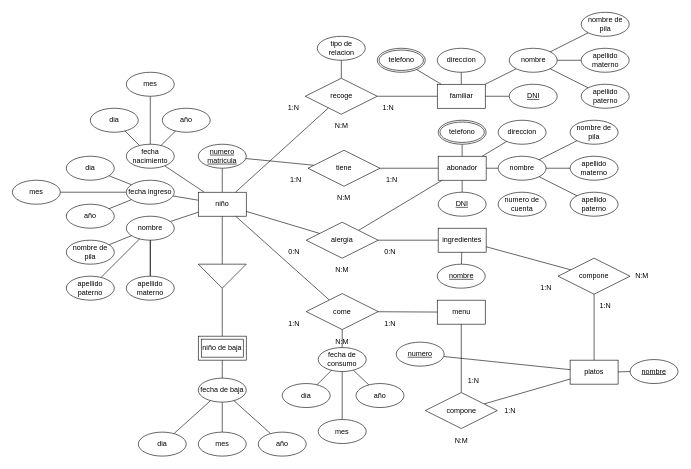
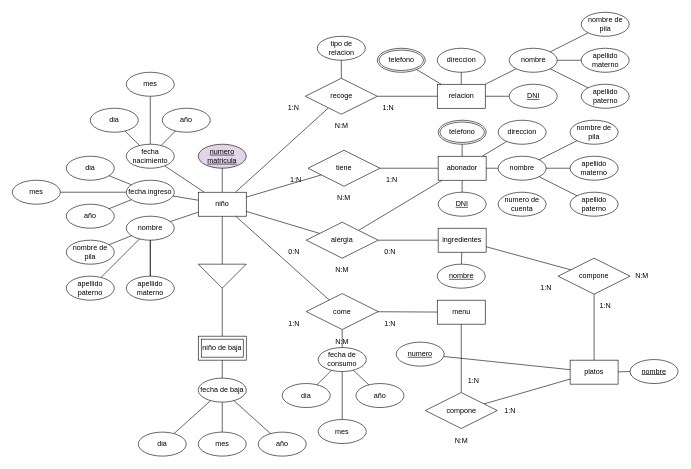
  <mxCell id="0" />
  <mxCell id="1" parent="0" />
  <mxCell id="2" style="rounded=0;orthogonalLoop=1;jettySize=auto;html=1;endArrow=none;endFill=0;" parent="1" source="7" target="8" edge="1"><mxGeometry relative="1" as="geometry" /></mxCell>
  <mxCell id="3" style="edgeStyle=none;rounded=0;orthogonalLoop=1;jettySize=auto;html=1;endArrow=none;endFill=0;" parent="1" source="7" target="12" edge="1"><mxGeometry relative="1" as="geometry" /></mxCell>
  <mxCell id="4" style="edgeStyle=none;rounded=0;orthogonalLoop=1;jettySize=auto;html=1;endArrow=none;endFill=0;" parent="1" source="7" target="16" edge="1"><mxGeometry relative="1" as="geometry" /></mxCell>
  <mxCell id="5" style="edgeStyle=none;rounded=0;orthogonalLoop=1;jettySize=auto;html=1;endArrow=none;endFill=0;" parent="1" source="7" target="18" edge="1"><mxGeometry relative="1" as="geometry" /></mxCell>
  <mxCell id="6" style="edgeStyle=none;rounded=0;orthogonalLoop=1;jettySize=auto;html=1;endArrow=none;endFill=0;" parent="1" source="7" target="45" edge="1"><mxGeometry relative="1" as="geometry" /></mxCell>
  <mxCell id="7" value="niño" style="whiteSpace=wrap;html=1;align=center;" parent="1" vertex="1"><mxGeometry x="330" y="320" width="80" height="40" as="geometry" /></mxCell>
  <mxCell id="8" value="nombre" style="ellipse;whiteSpace=wrap;html=1;align=center;" parent="1" vertex="1"><mxGeometry x="210" y="360" width="80" height="40" as="geometry" /></mxCell>
  <mxCell id="9" style="rounded=0;orthogonalLoop=1;jettySize=auto;html=1;endArrow=none;endFill=0;" parent="1" source="12" target="39" edge="1"><mxGeometry relative="1" as="geometry" /></mxCell>
  <mxCell id="10" style="edgeStyle=none;rounded=0;orthogonalLoop=1;jettySize=auto;html=1;endArrow=none;endFill=0;" parent="1" source="12" target="17" edge="1"><mxGeometry relative="1" as="geometry" /></mxCell>
  <mxCell id="11" style="edgeStyle=none;rounded=0;orthogonalLoop=1;jettySize=auto;html=1;endArrow=none;endFill=0;" parent="1" source="12" target="40" edge="1"><mxGeometry relative="1" as="geometry" /></mxCell>
  <mxCell id="12" value="fecha nacimiento" style="ellipse;whiteSpace=wrap;html=1;align=center;" parent="1" vertex="1"><mxGeometry x="210" y="240" width="80" height="40" as="geometry" /></mxCell>
  <mxCell id="13" style="edgeStyle=none;rounded=0;orthogonalLoop=1;jettySize=auto;html=1;endArrow=none;endFill=0;" parent="1" source="16" target="42" edge="1"><mxGeometry relative="1" as="geometry" /></mxCell>
  <mxCell id="14" style="edgeStyle=none;rounded=0;orthogonalLoop=1;jettySize=auto;html=1;endArrow=none;endFill=0;" parent="1" source="16" target="41" edge="1"><mxGeometry relative="1" as="geometry" /></mxCell>
  <mxCell id="15" style="edgeStyle=none;rounded=0;orthogonalLoop=1;jettySize=auto;html=1;endArrow=none;endFill=0;" parent="1" source="16" target="43" edge="1"><mxGeometry relative="1" as="geometry" /></mxCell>
  <mxCell id="16" value="fecha ingreso" style="ellipse;whiteSpace=wrap;html=1;align=center;" parent="1" vertex="1"><mxGeometry x="210" y="300" width="80" height="40" as="geometry" /></mxCell>
  <mxCell id="17" value="mes" style="ellipse;whiteSpace=wrap;html=1;align=center;" parent="1" vertex="1"><mxGeometry x="210" y="120" width="80" height="40" as="geometry" /></mxCell>
- <mxCell id="18" value="numero matricula" style="ellipse;whiteSpace=wrap;html=1;align=center;fontStyle=4;" parent="1" vertex="1"><mxGeometry x="330" y="240" width="80" height="40" as="geometry" /></mxCell>
+ <mxCell id="18" value="numero matricula" style="ellipse;whiteSpace=wrap;html=1;align=center;fontStyle=4;fillColor=#e1d5e7;" parent="1" vertex="1"><mxGeometry x="330" y="240" width="80" height="40" as="geometry" /></mxCell>
  <mxCell id="19" style="edgeStyle=none;rounded=0;orthogonalLoop=1;jettySize=auto;html=1;endArrow=none;endFill=0;" parent="1" source="68" target="49" edge="1"><mxGeometry relative="1" as="geometry"><mxPoint x="370" y="600" as="sourcePoint" /></mxGeometry></mxCell>
  <mxCell id="20" style="rounded=0;orthogonalLoop=1;jettySize=auto;html=1;endArrow=none;endFill=0;" parent="1" source="25" target="26" edge="1"><mxGeometry relative="1" as="geometry" /></mxCell>
  <mxCell id="21" style="edgeStyle=none;rounded=0;orthogonalLoop=1;jettySize=auto;html=1;endArrow=none;endFill=0;" parent="1" source="25" target="27" edge="1"><mxGeometry relative="1" as="geometry" /></mxCell>
  <mxCell id="22" style="edgeStyle=none;rounded=0;orthogonalLoop=1;jettySize=auto;html=1;endArrow=none;endFill=0;" parent="1" source="25" target="125" edge="1"><mxGeometry relative="1" as="geometry" /></mxCell>
  <mxCell id="23" style="edgeStyle=none;rounded=0;orthogonalLoop=1;jettySize=auto;html=1;endArrow=none;endFill=0;" parent="1" source="25" target="75" edge="1"><mxGeometry relative="1" as="geometry" /></mxCell>
  <mxCell id="24" style="edgeStyle=none;rounded=0;orthogonalLoop=1;jettySize=auto;html=1;endArrow=none;endFill=0;" parent="1" source="25" target="29" edge="1"><mxGeometry relative="1" as="geometry" /></mxCell>
  <mxCell id="25" value="abonador" style="whiteSpace=wrap;html=1;align=center;" parent="1" vertex="1"><mxGeometry x="730" y="260" width="80" height="40" as="geometry" /></mxCell>
  <mxCell id="26" value="nombre" style="ellipse;whiteSpace=wrap;html=1;align=center;" parent="1" vertex="1"><mxGeometry x="830" y="260" width="80" height="40" as="geometry" /></mxCell>
  <mxCell id="27" value="direccion" style="ellipse;whiteSpace=wrap;html=1;align=center;" parent="1" vertex="1"><mxGeometry x="830" width="80" height="40" as="geometry" y="200" /></mxCell>
  <mxCell id="28" value="numero de cuenta" style="ellipse;whiteSpace=wrap;html=1;align=center;" parent="1" vertex="1"><mxGeometry x="830" y="320" width="80" height="40" as="geometry" /></mxCell>
  <mxCell id="29" value="DNI" style="ellipse;whiteSpace=wrap;html=1;align=center;fontStyle=4;" parent="1" vertex="1"><mxGeometry x="730" y="320" width="80" height="40" as="geometry" /></mxCell>
  <mxCell id="30" value="tipo de relacion" style="ellipse;whiteSpace=wrap;html=1;align=center;" parent="1" vertex="1"><mxGeometry x="528.5" y="60" width="80" height="40" as="geometry" /></mxCell>
  <mxCell id="31" value="menu" style="whiteSpace=wrap;html=1;align=center;" parent="1" vertex="1"><mxGeometry x="728.5" y="500" width="80" height="40" as="geometry" /></mxCell>
  <mxCell id="32" style="rounded=0;orthogonalLoop=1;jettySize=auto;html=1;endArrow=none;endFill=0;" parent="1" source="35" target="36" edge="1"><mxGeometry relative="1" as="geometry" /></mxCell>
  <mxCell id="33" style="edgeStyle=none;rounded=0;orthogonalLoop=1;jettySize=auto;html=1;endArrow=none;endFill=0;" parent="1" source="35" target="37" edge="1"><mxGeometry relative="1" as="geometry" /></mxCell>
  <mxCell id="34" style="edgeStyle=none;rounded=0;orthogonalLoop=1;jettySize=auto;html=1;endArrow=none;endFill=0;" parent="1" source="35" target="38" edge="1"><mxGeometry relative="1" as="geometry" /></mxCell>
- <mxCell id="35" value="familiar" style="whiteSpace=wrap;html=1;align=center;" parent="1" vertex="1"><mxGeometry x="728.5" y="140" width="80" height="40" as="geometry" /></mxCell>
+ <mxCell id="35" value="relacion" style="whiteSpace=wrap;html=1;align=center;" parent="1" vertex="1"><mxGeometry x="728.5" y="140" width="80" height="40" as="geometry" /></mxCell>
  <mxCell id="36" value="nombre" style="ellipse;whiteSpace=wrap;html=1;align=center;" parent="1" vertex="1"><mxGeometry x="848.5" y="80" width="80" height="40" as="geometry" /></mxCell>
  <mxCell id="37" value="direccion" style="ellipse;whiteSpace=wrap;html=1;align=center;" parent="1" vertex="1"><mxGeometry x="728.5" y="80" width="80" height="40" as="geometry" /></mxCell>
  <mxCell id="38" value="DNI" style="ellipse;whiteSpace=wrap;html=1;align=center;fontStyle=4;" parent="1" vertex="1"><mxGeometry x="848.5" y="140" width="80" height="40" as="geometry" /></mxCell>
  <mxCell id="39" value="dia" style="ellipse;whiteSpace=wrap;html=1;align=center;" parent="1" vertex="1"><mxGeometry x="150" y="180" width="80" height="40" as="geometry" /></mxCell>
  <mxCell id="40" value="año" style="ellipse;whiteSpace=wrap;html=1;align=center;" parent="1" vertex="1"><mxGeometry x="270" y="180" width="80" height="40" as="geometry" /></mxCell>
  <mxCell id="41" value="mes" style="ellipse;whiteSpace=wrap;html=1;align=center;" parent="1" vertex="1"><mxGeometry x="20" y="300" width="80" height="40" as="geometry" /></mxCell>
  <mxCell id="42" value="dia" style="ellipse;whiteSpace=wrap;html=1;align=center;" parent="1" vertex="1"><mxGeometry x="110" y="260" width="80" height="40" as="geometry" /></mxCell>
  <mxCell id="43" value="año" style="ellipse;whiteSpace=wrap;html=1;align=center;" parent="1" vertex="1"><mxGeometry x="110" y="340" width="80" height="40" as="geometry" /></mxCell>
  <mxCell id="44" style="edgeStyle=none;rounded=0;orthogonalLoop=1;jettySize=auto;html=1;endArrow=none;endFill=0;" parent="1" source="45" target="68" edge="1"><mxGeometry relative="1" as="geometry" /></mxCell>
  <mxCell id="45" value="" style="triangle;whiteSpace=wrap;html=1;rotation=90;" parent="1" vertex="1"><mxGeometry x="350" y="420" width="40" height="80" as="geometry" /></mxCell>
  <mxCell id="46" style="edgeStyle=none;rounded=0;orthogonalLoop=1;jettySize=auto;html=1;endArrow=none;endFill=0;" parent="1" source="49" target="51" edge="1"><mxGeometry relative="1" as="geometry" /></mxCell>
  <mxCell id="47" style="edgeStyle=none;rounded=0;orthogonalLoop=1;jettySize=auto;html=1;endArrow=none;endFill=0;" parent="1" source="49" target="50" edge="1"><mxGeometry relative="1" as="geometry" /></mxCell>
  <mxCell id="48" style="edgeStyle=none;rounded=0;orthogonalLoop=1;jettySize=auto;html=1;endArrow=none;endFill=0;" parent="1" source="49" target="52" edge="1"><mxGeometry relative="1" as="geometry" /></mxCell>
  <mxCell id="49" value="fecha de baja" style="ellipse;whiteSpace=wrap;html=1;align=center;" parent="1" vertex="1"><mxGeometry x="330" y="630" width="80" height="40" as="geometry" /></mxCell>
  <mxCell id="50" value="mes" style="ellipse;whiteSpace=wrap;html=1;align=center;" parent="1" vertex="1"><mxGeometry x="330" y="720" width="80" height="40" as="geometry" /></mxCell>
  <mxCell id="51" value="dia" style="ellipse;whiteSpace=wrap;html=1;align=center;" parent="1" vertex="1"><mxGeometry x="230" y="720" width="80" height="40" as="geometry" /></mxCell>
  <mxCell id="52" value="año" style="ellipse;whiteSpace=wrap;html=1;align=center;" parent="1" vertex="1"><mxGeometry x="430" y="720" width="80" height="40" as="geometry" /></mxCell>
  <mxCell id="53" style="edgeStyle=none;rounded=0;orthogonalLoop=1;jettySize=auto;html=1;endArrow=none;endFill=0;startArrow=none;" parent="1" source="59" target="8" edge="1"><mxGeometry relative="1" as="geometry" /></mxCell>
  <mxCell id="54" value="nombre de pila" style="ellipse;whiteSpace=wrap;html=1;align=center;" parent="1" vertex="1"><mxGeometry x="110" y="400" width="80" height="40" as="geometry" /></mxCell>
  <mxCell id="55" style="edgeStyle=none;rounded=0;orthogonalLoop=1;jettySize=auto;html=1;endArrow=none;endFill=0;" parent="1" source="59" target="8" edge="1"><mxGeometry relative="1" as="geometry" /></mxCell>
  <mxCell id="56" style="edgeStyle=none;rounded=0;orthogonalLoop=1;jettySize=auto;html=1;endArrow=none;endFill=0;" parent="1" source="57" target="8" edge="1"><mxGeometry relative="1" as="geometry" /></mxCell>
  <mxCell id="57" value="apellido paterno" style="ellipse;whiteSpace=wrap;html=1;align=center;" parent="1" vertex="1"><mxGeometry x="110" y="460" width="80" height="40" as="geometry" /></mxCell>
  <mxCell id="58" value="" style="edgeStyle=none;rounded=0;orthogonalLoop=1;jettySize=auto;html=1;endArrow=none;endFill=0;" parent="1" source="54" target="8" edge="1"><mxGeometry relative="1" as="geometry"><mxPoint x="180.326" y="510.678" as="sourcePoint" /><mxPoint x="239.755" y="399.333" as="targetPoint" /></mxGeometry></mxCell>
  <mxCell id="59" value="apellido materno" style="ellipse;whiteSpace=wrap;html=1;align=center;" parent="1" vertex="1"><mxGeometry x="210" y="460" width="80" height="40" as="geometry" /></mxCell>
  <mxCell id="60" style="edgeStyle=none;rounded=0;orthogonalLoop=1;jettySize=auto;html=1;endArrow=none;endFill=0;" parent="1" target="36" edge="1"><mxGeometry relative="1" as="geometry"><mxPoint x="980.216" y="54.142" as="sourcePoint" /></mxGeometry></mxCell>
  <mxCell id="61" value="nombre de pila" style="ellipse;whiteSpace=wrap;html=1;align=center;" parent="1" vertex="1"><mxGeometry x="968.5" y="20" width="80" height="40" as="geometry" /></mxCell>
  <mxCell id="62" style="edgeStyle=none;rounded=0;orthogonalLoop=1;jettySize=auto;html=1;endArrow=none;endFill=0;" parent="1" source="63" target="36" edge="1"><mxGeometry relative="1" as="geometry" /></mxCell>
  <mxCell id="63" value="apellido paterno" style="ellipse;whiteSpace=wrap;html=1;align=center;" parent="1" vertex="1"><mxGeometry x="968.5" y="140" width="80" height="40" as="geometry" /></mxCell>
  <mxCell id="64" style="edgeStyle=none;rounded=0;orthogonalLoop=1;jettySize=auto;html=1;endArrow=none;endFill=0;" parent="1" source="65" target="36" edge="1"><mxGeometry relative="1" as="geometry" /></mxCell>
  <mxCell id="65" value="apellido materno" style="ellipse;whiteSpace=wrap;html=1;align=center;" parent="1" vertex="1"><mxGeometry x="968.5" y="80" width="80" height="40" as="geometry" /></mxCell>
  <mxCell id="66" style="edgeStyle=none;rounded=0;orthogonalLoop=1;jettySize=auto;html=1;endArrow=none;endFill=0;" parent="1" source="67" target="35" edge="1"><mxGeometry relative="1" as="geometry" /></mxCell>
  <mxCell id="67" value="telefono" style="ellipse;shape=doubleEllipse;margin=3;whiteSpace=wrap;html=1;align=center;" parent="1" vertex="1"><mxGeometry x="628.5" y="80" width="80" height="40" as="geometry" /></mxCell>
  <mxCell id="68" value="niño de baja" style="shape=ext;margin=3;double=1;whiteSpace=wrap;html=1;align=center;" parent="1" vertex="1"><mxGeometry x="330" y="560" width="80" height="40" as="geometry" /></mxCell>
  <mxCell id="69" style="edgeStyle=none;rounded=0;orthogonalLoop=1;jettySize=auto;html=1;endArrow=none;endFill=0;" parent="1" source="70" target="26" edge="1"><mxGeometry relative="1" as="geometry" /></mxCell>
  <mxCell id="70" value="nombre de pila" style="ellipse;whiteSpace=wrap;html=1;align=center;" parent="1" vertex="1"><mxGeometry x="950" width="80" height="40" as="geometry" y="200" /></mxCell>
  <mxCell id="71" style="edgeStyle=none;rounded=0;orthogonalLoop=1;jettySize=auto;html=1;endArrow=none;endFill=0;" parent="1" source="72" target="26" edge="1"><mxGeometry relative="1" as="geometry" /></mxCell>
  <mxCell id="72" value="apellido paterno" style="ellipse;whiteSpace=wrap;html=1;align=center;" parent="1" vertex="1"><mxGeometry x="950" y="320" width="80" height="40" as="geometry" /></mxCell>
  <mxCell id="73" style="edgeStyle=none;rounded=0;orthogonalLoop=1;jettySize=auto;html=1;endArrow=none;endFill=0;" parent="1" source="74" target="26" edge="1"><mxGeometry relative="1" as="geometry" /></mxCell>
  <mxCell id="74" value="apellido materno" style="ellipse;whiteSpace=wrap;html=1;align=center;" parent="1" vertex="1"><mxGeometry x="950" y="260" width="80" height="40" as="geometry" /></mxCell>
  <mxCell id="75" value="telefono" style="ellipse;shape=doubleEllipse;margin=3;whiteSpace=wrap;html=1;align=center;" parent="1" vertex="1"><mxGeometry x="730" width="80" height="40" as="geometry" y="200" /></mxCell>
  <mxCell id="76" value="platos" style="whiteSpace=wrap;html=1;align=center;" parent="1" vertex="1"><mxGeometry x="950" y="600" width="80" height="40" as="geometry" /></mxCell>
  <mxCell id="77" style="edgeStyle=none;rounded=0;orthogonalLoop=1;jettySize=auto;html=1;endArrow=none;endFill=0;" parent="1" source="78" target="83" edge="1"><mxGeometry relative="1" as="geometry" /></mxCell>
  <mxCell id="78" value="ingredientes" style="whiteSpace=wrap;html=1;align=center;" parent="1" vertex="1"><mxGeometry x="730" y="380" width="80" height="40" as="geometry" /></mxCell>
  <mxCell id="79" style="edgeStyle=none;rounded=0;orthogonalLoop=1;jettySize=auto;html=1;endArrow=none;endFill=0;" parent="1" source="80" target="76" edge="1"><mxGeometry relative="1" as="geometry" /></mxCell>
  <mxCell id="80" value="numero" style="ellipse;whiteSpace=wrap;html=1;align=center;fontStyle=4;" parent="1" vertex="1"><mxGeometry x="660" y="570" width="80" height="40" as="geometry" /></mxCell>
  <mxCell id="81" style="edgeStyle=none;rounded=0;orthogonalLoop=1;jettySize=auto;html=1;endArrow=none;endFill=0;" parent="1" source="82" target="76" edge="1"><mxGeometry relative="1" as="geometry" /></mxCell>
  <mxCell id="82" value="nombre" style="ellipse;whiteSpace=wrap;html=1;align=center;fontStyle=4;" parent="1" vertex="1"><mxGeometry x="1050" y="599" width="80" height="40" as="geometry" /></mxCell>
  <mxCell id="83" value="nombre" style="ellipse;whiteSpace=wrap;html=1;align=center;fontStyle=4;" parent="1" vertex="1"><mxGeometry x="728.5" y="440" width="80" height="40" as="geometry" /></mxCell>
  <mxCell id="84" style="edgeStyle=none;rounded=0;orthogonalLoop=1;jettySize=auto;html=1;endArrow=none;endFill=0;" parent="1" source="87" target="35" edge="1"><mxGeometry relative="1" as="geometry" /></mxCell>
  <mxCell id="85" style="edgeStyle=none;rounded=0;orthogonalLoop=1;jettySize=auto;html=1;endArrow=none;endFill=0;" parent="1" source="87" target="7" edge="1"><mxGeometry relative="1" as="geometry" /></mxCell>
  <mxCell id="86" style="edgeStyle=none;rounded=0;orthogonalLoop=1;jettySize=auto;html=1;endArrow=none;endFill=0;" parent="1" source="87" target="30" edge="1"><mxGeometry relative="1" as="geometry" /></mxCell>
  <mxCell id="87" value="recoge" style="shape=rhombus;perimeter=rhombusPerimeter;whiteSpace=wrap;html=1;align=center;" parent="1" vertex="1"><mxGeometry x="508.5" y="130" width="120" height="60" as="geometry" /></mxCell>
  <mxCell id="88" value="1:N" style="text;html=1;strokeColor=none;fillColor=none;align=center;verticalAlign=middle;whiteSpace=wrap;rounded=0;" parent="1" vertex="1"><mxGeometry x="627" y="160" width="40" height="40" as="geometry" /></mxCell>
  <mxCell id="89" value="N:M" style="text;html=1;strokeColor=none;fillColor=none;align=center;verticalAlign=middle;whiteSpace=wrap;rounded=0;" parent="1" vertex="1"><mxGeometry x="548.5" y="190" width="40" height="40" as="geometry" /></mxCell>
  <mxCell id="90" value="1:N" style="text;html=1;strokeColor=none;fillColor=none;align=center;verticalAlign=middle;whiteSpace=wrap;rounded=0;" parent="1" vertex="1"><mxGeometry x="468.5" y="160" width="40" height="40" as="geometry" /></mxCell>
- <mxCell id="91" style="edgeStyle=none;rounded=0;orthogonalLoop=1;jettySize=auto;html=1;endArrow=none;endFill=0;" parent="1" source="93" target="18" edge="1"><mxGeometry relative="1" as="geometry" /></mxCell>
+ <mxCell id="91" style="edgeStyle=none;rounded=0;orthogonalLoop=1;jettySize=auto;html=1;endArrow=none;endFill=0;" parent="1" source="93" target="7" edge="1"><mxGeometry relative="1" as="geometry" /></mxCell>
  <mxCell id="92" style="edgeStyle=none;rounded=0;orthogonalLoop=1;jettySize=auto;html=1;endArrow=none;endFill=0;" parent="1" source="93" target="25" edge="1"><mxGeometry relative="1" as="geometry" /></mxCell>
  <mxCell id="93" value="tiene" style="shape=rhombus;perimeter=rhombusPerimeter;whiteSpace=wrap;html=1;align=center;" parent="1" vertex="1"><mxGeometry x="513" y="250" width="120" height="60" as="geometry" /></mxCell>
  <mxCell id="94" value="1:N" style="text;html=1;strokeColor=none;fillColor=none;align=center;verticalAlign=middle;whiteSpace=wrap;rounded=0;" parent="1" vertex="1"><mxGeometry x="633" y="280" width="40" height="40" as="geometry" /></mxCell>
  <mxCell id="95" value="N:M" style="text;html=1;strokeColor=none;fillColor=none;align=center;verticalAlign=middle;whiteSpace=wrap;rounded=0;" parent="1" vertex="1"><mxGeometry x="553" y="310" width="40" height="40" as="geometry" /></mxCell>
  <mxCell id="96" value="1:N" style="text;html=1;strokeColor=none;fillColor=none;align=center;verticalAlign=middle;whiteSpace=wrap;rounded=0;" parent="1" vertex="1"><mxGeometry x="473" y="280" width="40" height="40" as="geometry" /></mxCell>
  <mxCell id="97" style="edgeStyle=none;rounded=0;orthogonalLoop=1;jettySize=auto;html=1;endArrow=none;endFill=0;" parent="1" source="99" target="31" edge="1"><mxGeometry relative="1" as="geometry" /></mxCell>
  <mxCell id="98" style="edgeStyle=none;rounded=0;orthogonalLoop=1;jettySize=auto;html=1;endArrow=none;endFill=0;" parent="1" source="99" target="7" edge="1"><mxGeometry relative="1" as="geometry" /></mxCell>
  <mxCell id="99" value="come" style="shape=rhombus;perimeter=rhombusPerimeter;whiteSpace=wrap;html=1;align=center;" parent="1" vertex="1"><mxGeometry x="510" y="489" width="120" height="60" as="geometry" /></mxCell>
  <mxCell id="100" value="1:N" style="text;html=1;strokeColor=none;fillColor=none;align=center;verticalAlign=middle;whiteSpace=wrap;rounded=0;" parent="1" vertex="1"><mxGeometry x="630" y="519" width="40" height="40" as="geometry" /></mxCell>
  <mxCell id="101" value="N:M" style="text;html=1;strokeColor=none;fillColor=none;align=center;verticalAlign=middle;whiteSpace=wrap;rounded=0;" parent="1" vertex="1"><mxGeometry x="550" y="549" width="40" height="40" as="geometry" /></mxCell>
  <mxCell id="102" value="1:N" style="text;html=1;strokeColor=none;fillColor=none;align=center;verticalAlign=middle;whiteSpace=wrap;rounded=0;" parent="1" vertex="1"><mxGeometry x="470" y="519" width="40" height="40" as="geometry" /></mxCell>
  <mxCell id="103" style="rounded=0;orthogonalLoop=1;jettySize=auto;html=1;endArrow=none;endFill=0;" parent="1" source="107" target="109" edge="1"><mxGeometry relative="1" as="geometry" /></mxCell>
  <mxCell id="104" style="edgeStyle=none;rounded=0;orthogonalLoop=1;jettySize=auto;html=1;endArrow=none;endFill=0;" parent="1" source="107" target="108" edge="1"><mxGeometry relative="1" as="geometry" /></mxCell>
  <mxCell id="105" style="edgeStyle=none;rounded=0;orthogonalLoop=1;jettySize=auto;html=1;endArrow=none;endFill=0;" parent="1" source="107" target="110" edge="1"><mxGeometry relative="1" as="geometry" /></mxCell>
  <mxCell id="106" style="edgeStyle=none;rounded=0;orthogonalLoop=1;jettySize=auto;html=1;endArrow=none;endFill=0;" parent="1" source="107" target="99" edge="1"><mxGeometry relative="1" as="geometry" /></mxCell>
  <mxCell id="107" value="fecha de consumo" style="ellipse;whiteSpace=wrap;html=1;align=center;" parent="1" vertex="1"><mxGeometry x="530" y="579" width="80" height="40" as="geometry" /></mxCell>
  <mxCell id="108" value="mes" style="ellipse;whiteSpace=wrap;html=1;align=center;" parent="1" vertex="1"><mxGeometry x="530" y="699" width="80" height="40" as="geometry" /></mxCell>
  <mxCell id="109" value="dia" style="ellipse;whiteSpace=wrap;html=1;align=center;" parent="1" vertex="1"><mxGeometry x="470" y="639" width="80" height="40" as="geometry" /></mxCell>
  <mxCell id="110" value="año" style="ellipse;whiteSpace=wrap;html=1;align=center;" parent="1" vertex="1"><mxGeometry x="593" y="639" width="80" height="40" as="geometry" /></mxCell>
  <mxCell id="111" style="edgeStyle=none;rounded=0;orthogonalLoop=1;jettySize=auto;html=1;endArrow=none;endFill=0;" parent="1" source="113" target="31" edge="1"><mxGeometry relative="1" as="geometry" /></mxCell>
  <mxCell id="112" style="edgeStyle=none;rounded=0;orthogonalLoop=1;jettySize=auto;html=1;endArrow=none;endFill=0;" parent="1" source="113" target="76" edge="1"><mxGeometry relative="1" as="geometry" /></mxCell>
  <mxCell id="113" value="compone" style="shape=rhombus;perimeter=rhombusPerimeter;whiteSpace=wrap;html=1;align=center;" parent="1" vertex="1"><mxGeometry x="708.5" y="654" width="120" height="60" as="geometry" /></mxCell>
  <mxCell id="114" value="N:M" style="text;html=1;strokeColor=none;fillColor=none;align=center;verticalAlign=middle;whiteSpace=wrap;rounded=0;" parent="1" vertex="1"><mxGeometry x="748.5" y="714" width="40" height="40" as="geometry" /></mxCell>
  <mxCell id="115" value="1:N" style="text;html=1;strokeColor=none;fillColor=none;align=center;verticalAlign=middle;whiteSpace=wrap;rounded=0;" parent="1" vertex="1"><mxGeometry x="830" y="664" width="40" height="40" as="geometry" /></mxCell>
  <mxCell id="116" value="1:N" style="text;html=1;strokeColor=none;fillColor=none;align=center;verticalAlign=middle;whiteSpace=wrap;rounded=0;" parent="1" vertex="1"><mxGeometry x="768.5" y="614" width="40" height="40" as="geometry" /></mxCell>
  <mxCell id="117" style="edgeStyle=none;rounded=0;orthogonalLoop=1;jettySize=auto;html=1;endArrow=none;endFill=0;" parent="1" source="119" target="76" edge="1"><mxGeometry relative="1" as="geometry" /></mxCell>
  <mxCell id="118" style="edgeStyle=none;rounded=0;orthogonalLoop=1;jettySize=auto;html=1;endArrow=none;endFill=0;" parent="1" source="119" target="78" edge="1"><mxGeometry relative="1" as="geometry" /></mxCell>
  <mxCell id="119" value="compone" style="shape=rhombus;perimeter=rhombusPerimeter;whiteSpace=wrap;html=1;align=center;" parent="1" vertex="1"><mxGeometry x="930" y="430" width="120" height="60" as="geometry" /></mxCell>
  <mxCell id="120" value="1:N" style="text;html=1;strokeColor=none;fillColor=none;align=center;verticalAlign=middle;whiteSpace=wrap;rounded=0;" parent="1" vertex="1"><mxGeometry x="988.5" y="489" width="40" height="40" as="geometry" /></mxCell>
  <mxCell id="121" value="N:M" style="text;html=1;strokeColor=none;fillColor=none;align=center;verticalAlign=middle;whiteSpace=wrap;rounded=0;" parent="1" vertex="1"><mxGeometry x="1050" y="440" width="40" height="40" as="geometry" /></mxCell>
  <mxCell id="122" value="1:N" style="text;html=1;strokeColor=none;fillColor=none;align=center;verticalAlign=middle;whiteSpace=wrap;rounded=0;" parent="1" vertex="1"><mxGeometry x="890" y="460" width="40" height="40" as="geometry" /></mxCell>
  <mxCell id="123" style="edgeStyle=none;rounded=0;orthogonalLoop=1;jettySize=auto;html=1;endArrow=none;endFill=0;" parent="1" source="125" target="78" edge="1"><mxGeometry relative="1" as="geometry" /></mxCell>
  <mxCell id="124" style="edgeStyle=none;rounded=0;orthogonalLoop=1;jettySize=auto;html=1;endArrow=none;endFill=0;" parent="1" source="125" target="7" edge="1"><mxGeometry relative="1" as="geometry" /></mxCell>
  <mxCell id="125" value="alergia" style="shape=rhombus;perimeter=rhombusPerimeter;whiteSpace=wrap;html=1;align=center;" parent="1" vertex="1"><mxGeometry x="510" y="370" width="120" height="60" as="geometry" /></mxCell>
  <mxCell id="126" value="0:N" style="text;html=1;strokeColor=none;fillColor=none;align=center;verticalAlign=middle;whiteSpace=wrap;rounded=0;" parent="1" vertex="1"><mxGeometry x="630" y="400" width="40" height="40" as="geometry" /></mxCell>
  <mxCell id="127" value="N:M" style="text;html=1;strokeColor=none;fillColor=none;align=center;verticalAlign=middle;whiteSpace=wrap;rounded=0;" parent="1" vertex="1"><mxGeometry x="550" y="430" width="40" height="40" as="geometry" /></mxCell>
  <mxCell id="128" value="0:N" style="text;html=1;strokeColor=none;fillColor=none;align=center;verticalAlign=middle;whiteSpace=wrap;rounded=0;" parent="1" vertex="1"><mxGeometry x="470" y="400" width="40" height="40" as="geometry" /></mxCell>
